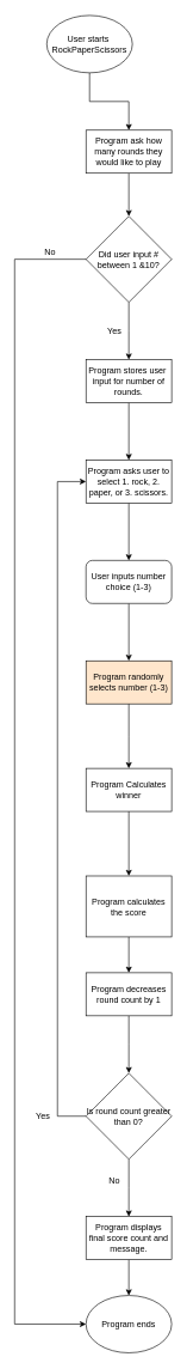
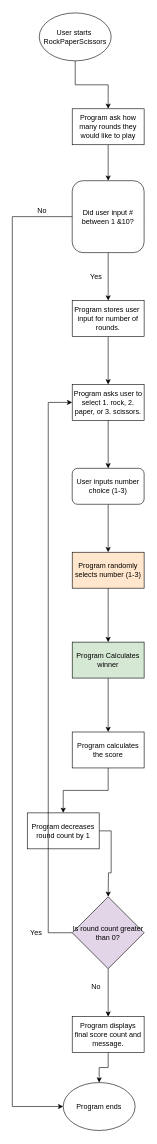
  <mxCell id="0" />
  <mxCell id="1" parent="0" />
  <mxCell id="2" value="" parent="1" target="5" source="3" edge="1" style="edgeStyle=orthogonalEdgeStyle;rounded=0;orthogonalLoop=1;jettySize=auto;html=1;"><mxGeometry as="geometry" relative="1"><mxPoint as="targetPoint" y="180" x="180" /></mxGeometry></mxCell>
  <mxCell id="3" value="User starts&amp;nbsp;&lt;span&gt;&lt;br&gt;RockPaperScissors&lt;/span&gt;" parent="1" style="ellipse;whiteSpace=wrap;html=1;" vertex="1"><mxGeometry x="65" y="20" as="geometry" height="80" width="120" /></mxCell>
  <mxCell id="4" value="" parent="1" target="8" source="5" edge="1" style="edgeStyle=orthogonalEdgeStyle;rounded=0;orthogonalLoop=1;jettySize=auto;html=1;"><mxGeometry as="geometry" relative="1" /></mxCell>
  <mxCell id="5" value="Program ask how many rounds they would like to play" parent="1" style="rounded=0;whiteSpace=wrap;html=1;" vertex="1"><mxGeometry as="geometry" y="180" x="120" height="60" width="120" /></mxCell>
  <mxCell id="6" value="" parent="1" source="8" edge="1" style="edgeStyle=orthogonalEdgeStyle;rounded=0;orthogonalLoop=1;jettySize=auto;html=1;"><mxGeometry as="geometry" relative="1"><mxPoint as="targetPoint" y="500" x="180" /></mxGeometry></mxCell>
  <mxCell id="7" parent="1" target="27" source="8" edge="1" style="edgeStyle=orthogonalEdgeStyle;rounded=0;orthogonalLoop=1;jettySize=auto;html=1;exitX=1;exitY=0.5;exitDx=0;exitDy=0;entryX=0;entryY=0.5;entryDx=0;entryDy=0;"><mxGeometry as="geometry" relative="1"><Array as="points"><mxPoint y="360" x="20" /><mxPoint y="1845" x="20" /></Array></mxGeometry></mxCell>
- <mxCell id="8" value="Did user input # between 1 &amp;amp;10?" parent="1" style="rhombus;whiteSpace=wrap;html=1;" vertex="1"><mxGeometry as="geometry" y="300" x="120" height="120" width="120" /></mxCell>
+ <mxCell id="8" value="Did user input # between 1 &amp;amp;10?" parent="1" style="whiteSpace=wrap;html=1;rounded=1;" vertex="1"><mxGeometry as="geometry" y="300" x="120" height="120" width="120" /></mxCell>
  <mxCell id="9" value="" parent="1" target="12" source="10" edge="1" style="edgeStyle=orthogonalEdgeStyle;rounded=0;orthogonalLoop=1;jettySize=auto;html=1;"><mxGeometry as="geometry" relative="1" /></mxCell>
  <mxCell id="10" value="Program stores user&amp;nbsp; input for number of rounds." parent="1" style="rounded=0;whiteSpace=wrap;html=1;" vertex="1"><mxGeometry as="geometry" y="500" x="120" height="60" width="120" /></mxCell>
  <mxCell id="11" value="" parent="1" target="14" source="12" edge="1" style="edgeStyle=orthogonalEdgeStyle;rounded=0;orthogonalLoop=1;jettySize=auto;html=1;"><mxGeometry as="geometry" relative="1" /></mxCell>
  <mxCell id="12" value="Program asks user to select 1. rock, 2. paper, or 3. scissors." parent="1" style="rounded=0;whiteSpace=wrap;html=1;" vertex="1"><mxGeometry as="geometry" y="640" x="120" height="60" width="120" /></mxCell>
  <mxCell id="13" value="" parent="1" target="16" source="14" edge="1" style="edgeStyle=orthogonalEdgeStyle;rounded=0;orthogonalLoop=1;jettySize=auto;html=1;"><mxGeometry as="geometry" relative="1" /></mxCell>
  <mxCell id="14" value="User inputs number choice (1-3)&lt;br&gt;" parent="1" style="whiteSpace=wrap;html=1;rounded=1;" vertex="1"><mxGeometry as="geometry" y="780" x="120" height="60" width="120" /></mxCell>
  <mxCell id="15" value="" parent="1" source="16" edge="1" style="edgeStyle=orthogonalEdgeStyle;rounded=0;orthogonalLoop=1;jettySize=auto;html=1;"><mxGeometry as="geometry" relative="1"><mxPoint as="targetPoint" y="1070" x="180" /></mxGeometry></mxCell>
  <mxCell id="16" value="Program randomly selects number (1-3)&lt;br&gt;" parent="1" style="rounded=0;whiteSpace=wrap;html=1;fillColor=#ffe6cc;" vertex="1"><mxGeometry as="geometry" y="920" x="120" height="60" width="120" /></mxCell>
  <mxCell id="17" value="Yes&lt;br&gt;" parent="1" style="text;html=1;strokeColor=none;fillColor=none;align=center;verticalAlign=middle;whiteSpace=wrap;rounded=0;" vertex="1"><mxGeometry as="geometry" y="450" x="140" height="20" width="40" /></mxCell>
  <mxCell id="18" value="" parent="1" target="20" source="32" edge="1" style="edgeStyle=orthogonalEdgeStyle;rounded=0;orthogonalLoop=1;jettySize=auto;html=1;"><mxGeometry as="geometry" relative="1"><mxPoint as="sourcePoint" y="1370" x="180" /></mxGeometry></mxCell>
  <mxCell id="19" value="" parent="1" source="20" edge="1" style="edgeStyle=orthogonalEdgeStyle;rounded=0;orthogonalLoop=1;jettySize=auto;html=1;"><mxGeometry as="geometry" relative="1"><mxPoint as="targetPoint" y="1495" x="180" /></mxGeometry></mxCell>
- <mxCell id="20" value="Program decreases round count by 1" parent="1" style="rounded=0;whiteSpace=wrap;html=1;" vertex="1"><mxGeometry as="geometry" y="1355" x="120" height="60" width="120" /></mxCell>
+ <mxCell id="20" value="Program decreases round count by 1" parent="1" style="rounded=0;whiteSpace=wrap;html=1;" vertex="1"><mxGeometry x="45" y="1355" as="geometry" height="60" width="120" /></mxCell>
  <mxCell id="21" value="" parent="1" target="12" source="23" edge="1" style="edgeStyle=orthogonalEdgeStyle;rounded=0;orthogonalLoop=1;jettySize=auto;html=1;entryX=0;entryY=0.5;entryDx=0;entryDy=0;exitX=0;exitY=0.5;exitDx=0;exitDy=0;"><mxGeometry as="geometry" relative="1"><mxPoint as="targetPoint" y="1580" x="40" /><Array as="points"><mxPoint y="1555" x="80" /><mxPoint y="670" x="80" /></Array><mxPoint as="sourcePoint" y="1568" x="80" /></mxGeometry></mxCell>
  <mxCell id="22" value="" parent="1" source="23" edge="1" style="edgeStyle=orthogonalEdgeStyle;rounded=0;orthogonalLoop=1;jettySize=auto;html=1;"><mxGeometry as="geometry" relative="1"><mxPoint as="targetPoint" y="1695" x="180" /></mxGeometry></mxCell>
- <mxCell id="23" value="Is round count greater than 0?" parent="1" style="rhombus;whiteSpace=wrap;html=1;" vertex="1"><mxGeometry as="geometry" y="1495" x="120" height="120" width="120" /></mxCell>
+ <mxCell id="23" value="Is round count greater than 0?" parent="1" style="rhombus;whiteSpace=wrap;html=1;fillColor=#e1d5e7;" vertex="1"><mxGeometry as="geometry" y="1495" x="120" height="120" width="120" /></mxCell>
  <mxCell id="24" value="Yes&lt;br&gt;" parent="1" style="text;html=1;strokeColor=none;fillColor=none;align=center;verticalAlign=middle;whiteSpace=wrap;rounded=0;" vertex="1"><mxGeometry as="geometry" y="1545" x="40" height="20" width="40" /></mxCell>
  <mxCell id="25" parent="1" target="27" source="26" edge="1" style="edgeStyle=orthogonalEdgeStyle;rounded=0;orthogonalLoop=1;jettySize=auto;html=1;exitX=0.5;exitY=1;exitDx=0;exitDy=0;"><mxGeometry as="geometry" relative="1" /></mxCell>
  <mxCell id="26" value="Program displays final score count and message." parent="1" style="rounded=0;whiteSpace=wrap;html=1;" vertex="1"><mxGeometry as="geometry" y="1695" x="120" height="60" width="120" /></mxCell>
- <mxCell id="27" value="Program ends" parent="1" style="ellipse;whiteSpace=wrap;html=1;" vertex="1"><mxGeometry as="geometry" y="1805" x="120" height="80" width="120" /></mxCell>
+ <mxCell id="27" value="Program ends" parent="1" style="ellipse;whiteSpace=wrap;html=1;" vertex="1"><mxGeometry x="105" y="1805" as="geometry" height="80" width="120" /></mxCell>
  <mxCell id="28" value="No&lt;br&gt;" parent="1" style="text;html=1;strokeColor=none;fillColor=none;align=center;verticalAlign=middle;whiteSpace=wrap;rounded=0;" vertex="1"><mxGeometry as="geometry" y="1635" x="140" height="20" width="40" /></mxCell>
  <mxCell id="29" value="No" parent="1" style="text;html=1;strokeColor=none;fillColor=none;align=center;verticalAlign=middle;whiteSpace=wrap;rounded=0;" vertex="1"><mxGeometry as="geometry" y="340" x="50" height="20" width="40" /></mxCell>
  <mxCell id="30" value="" parent="1" target="32" source="31" edge="1" style="edgeStyle=orthogonalEdgeStyle;rounded=0;orthogonalLoop=1;jettySize=auto;html=1;entryX=0.5;entryY=0;entryDx=0;entryDy=0;"><mxGeometry as="geometry" relative="1"><mxPoint as="targetPoint" y="1210" x="180" /></mxGeometry></mxCell>
- <mxCell id="31" value="Program Calculates winner" parent="1" style="rounded=0;whiteSpace=wrap;html=1;" vertex="1"><mxGeometry as="geometry" y="1070" x="120" height="60" width="120" /></mxCell>
- <mxCell id="32" value="Program calculates the score" parent="1" style="rounded=0;whiteSpace=wrap;html=1;" vertex="1"><mxGeometry x="120" y="1220" as="geometry" height="85" width="120" /></mxCell>
+ <mxCell id="31" value="Program Calculates winner" parent="1" style="rounded=0;whiteSpace=wrap;html=1;fillColor=#d5e8d4;" vertex="1"><mxGeometry as="geometry" y="1070" x="120" height="60" width="120" /></mxCell>
+ <mxCell id="32" value="Program calculates the score" parent="1" style="rounded=0;whiteSpace=wrap;html=1;" vertex="1"><mxGeometry as="geometry" y="1220" x="120" height="60" width="120" /></mxCell>
